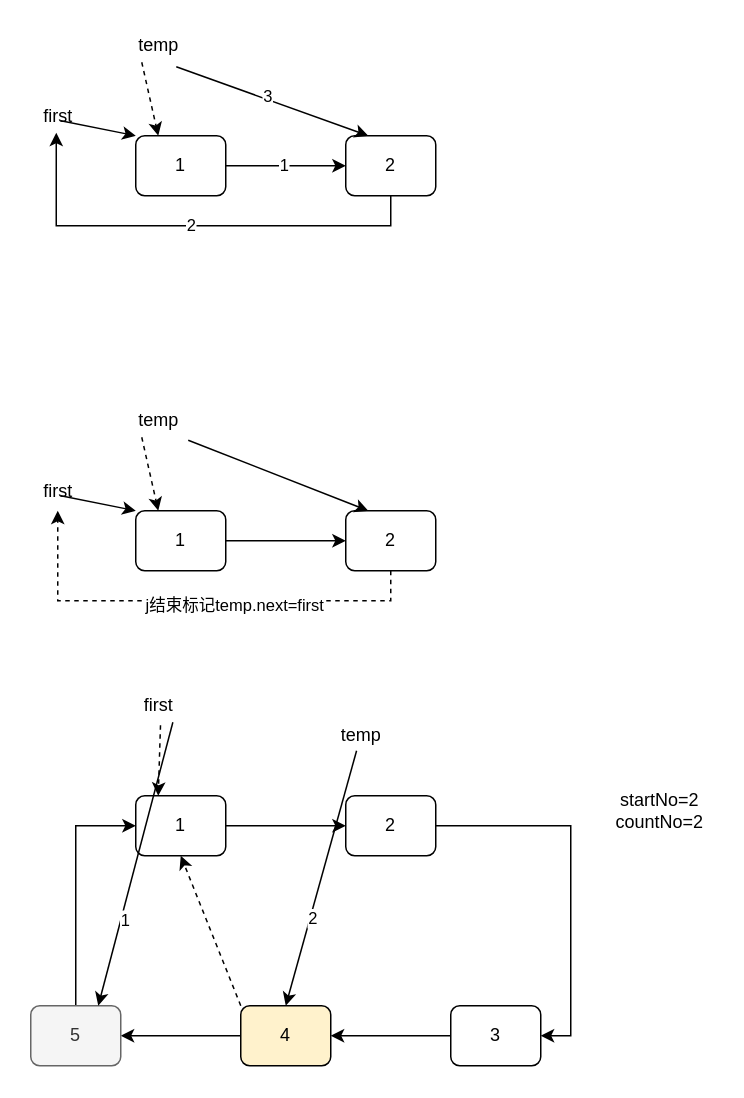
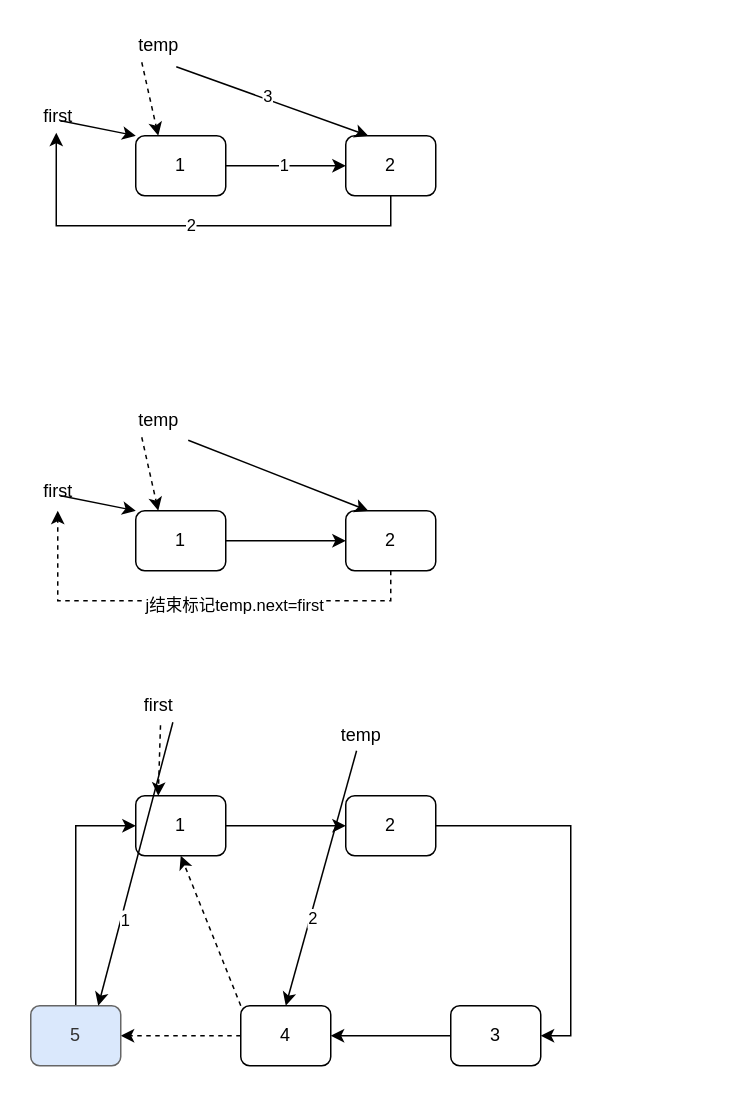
  <mxCell id="0" />
  <mxCell id="1" parent="0" />
  <mxCell id="2" value="" style="edgeStyle=orthogonalEdgeStyle;rounded=0;orthogonalLoop=1;jettySize=auto;html=1;" edge="1" parent="1" source="4" target="6"><mxGeometry relative="1" as="geometry" /></mxCell>
  <mxCell id="3" value="1" style="edgeLabel;html=1;align=center;verticalAlign=middle;resizable=0;points=[];" vertex="1" connectable="0" parent="2"><mxGeometry x="-0.05" y="1" relative="1" as="geometry"><mxPoint as="offset" /></mxGeometry></mxCell>
  <mxCell id="4" value="1" style="rounded=1;whiteSpace=wrap;html=1;" vertex="1" parent="1"><mxGeometry x="90" y="90" width="60" height="40" as="geometry" /></mxCell>
  <mxCell id="5" value="2" style="edgeStyle=orthogonalEdgeStyle;rounded=0;orthogonalLoop=1;jettySize=auto;html=1;exitX=0.5;exitY=1;exitDx=0;exitDy=0;entryX=0.467;entryY=1.05;entryDx=0;entryDy=0;entryPerimeter=0;" edge="1" parent="1" source="6" target="10"><mxGeometry relative="1" as="geometry" /></mxCell>
  <mxCell id="6" value="2" style="rounded=1;whiteSpace=wrap;html=1;" vertex="1" parent="1"><mxGeometry x="230" y="90" width="60" height="40" as="geometry" /></mxCell>
  <mxCell id="7" value="" style="endArrow=classic;html=1;entryX=0;entryY=0;entryDx=0;entryDy=0;" edge="1" parent="1" target="4"><mxGeometry width="50" height="50" relative="1" as="geometry"><mxPoint x="40" y="80" as="sourcePoint" /><mxPoint x="90" y="30" as="targetPoint" /></mxGeometry></mxCell>
  <mxCell id="8" value="" style="endArrow=classic;html=1;exitX=0.8;exitY=1.2;exitDx=0;exitDy=0;exitPerimeter=0;entryX=0.25;entryY=0;entryDx=0;entryDy=0;" edge="1" parent="1" source="11" target="6"><mxGeometry width="50" height="50" relative="1" as="geometry"><mxPoint x="220" y="50" as="sourcePoint" /><mxPoint x="230" y="90" as="targetPoint" /></mxGeometry></mxCell>
  <mxCell id="9" value="3" style="edgeLabel;html=1;align=center;verticalAlign=middle;resizable=0;points=[];" vertex="1" connectable="0" parent="8"><mxGeometry x="-0.056" y="2" relative="1" as="geometry"><mxPoint as="offset" /></mxGeometry></mxCell>
  <mxCell id="10" value="first" style="text;html=1;align=center;verticalAlign=middle;resizable=0;points=[];autosize=1;" vertex="1" parent="1"><mxGeometry x="23" y="67" width="30" height="20" as="geometry" /></mxCell>
  <mxCell id="11" value="temp" style="text;html=1;align=center;verticalAlign=middle;resizable=0;points=[];autosize=1;" vertex="1" parent="1"><mxGeometry x="85" y="20" width="40" height="20" as="geometry" /></mxCell>
  <mxCell id="12" value="" style="endArrow=classic;html=1;entryX=0.25;entryY=0;entryDx=0;entryDy=0;exitX=0.225;exitY=1.05;exitDx=0;exitDy=0;exitPerimeter=0;dashed=1;" edge="1" parent="1" source="11" target="4"><mxGeometry width="50" height="50" relative="1" as="geometry"><mxPoint x="50" y="90" as="sourcePoint" /><mxPoint x="100" y="100" as="targetPoint" /></mxGeometry></mxCell>
  <mxCell id="13" value="" style="edgeStyle=orthogonalEdgeStyle;rounded=0;orthogonalLoop=1;jettySize=auto;html=1;" edge="1" parent="1" source="14" target="17"><mxGeometry relative="1" as="geometry" /></mxCell>
  <mxCell id="14" value="1" style="rounded=1;whiteSpace=wrap;html=1;" vertex="1" parent="1"><mxGeometry x="90" y="340" width="60" height="40" as="geometry" /></mxCell>
  <mxCell id="15" style="edgeStyle=orthogonalEdgeStyle;rounded=0;orthogonalLoop=1;jettySize=auto;html=1;exitX=0.5;exitY=1;exitDx=0;exitDy=0;entryX=0.5;entryY=1.15;entryDx=0;entryDy=0;entryPerimeter=0;dashed=1;" edge="1" parent="1" source="17" target="19"><mxGeometry relative="1" as="geometry" /></mxCell>
  <mxCell id="16" value="j结束标记temp.next=first" style="edgeLabel;html=1;align=center;verticalAlign=middle;resizable=0;points=[];" vertex="1" connectable="0" parent="15"><mxGeometry x="-0.172" y="2" relative="1" as="geometry"><mxPoint as="offset" /></mxGeometry></mxCell>
  <mxCell id="17" value="2" style="rounded=1;whiteSpace=wrap;html=1;" vertex="1" parent="1"><mxGeometry x="230" y="340" width="60" height="40" as="geometry" /></mxCell>
  <mxCell id="18" value="" style="endArrow=classic;html=1;entryX=0;entryY=0;entryDx=0;entryDy=0;" edge="1" parent="1" target="14"><mxGeometry width="50" height="50" relative="1" as="geometry"><mxPoint x="40" y="330" as="sourcePoint" /><mxPoint x="90" y="280" as="targetPoint" /></mxGeometry></mxCell>
  <mxCell id="19" value="first" style="text;html=1;align=center;verticalAlign=middle;resizable=0;points=[];autosize=1;" vertex="1" parent="1"><mxGeometry x="23" y="317" width="30" height="20" as="geometry" /></mxCell>
  <mxCell id="20" value="temp" style="text;html=1;align=center;verticalAlign=middle;resizable=0;points=[];autosize=1;" vertex="1" parent="1"><mxGeometry x="85" y="270" width="40" height="20" as="geometry" /></mxCell>
  <mxCell id="21" value="" style="endArrow=classic;html=1;entryX=0.25;entryY=0;entryDx=0;entryDy=0;exitX=0.225;exitY=1.05;exitDx=0;exitDy=0;exitPerimeter=0;dashed=1;" edge="1" parent="1" source="20" target="14"><mxGeometry width="50" height="50" relative="1" as="geometry"><mxPoint x="50" y="340" as="sourcePoint" /><mxPoint x="100" y="350" as="targetPoint" /></mxGeometry></mxCell>
  <mxCell id="22" value="" style="endArrow=classic;html=1;entryX=0.25;entryY=0;entryDx=0;entryDy=0;exitX=1;exitY=1.15;exitDx=0;exitDy=0;exitPerimeter=0;" edge="1" parent="1" source="20" target="17"><mxGeometry width="50" height="50" relative="1" as="geometry"><mxPoint x="50" y="340" as="sourcePoint" /><mxPoint x="100" y="350" as="targetPoint" /></mxGeometry></mxCell>
  <mxCell id="23" value="" style="edgeStyle=orthogonalEdgeStyle;rounded=0;orthogonalLoop=1;jettySize=auto;html=1;" edge="1" parent="1" source="24" target="26"><mxGeometry relative="1" as="geometry" /></mxCell>
  <mxCell id="24" value="1" style="rounded=1;whiteSpace=wrap;html=1;" vertex="1" parent="1"><mxGeometry x="90" y="530" width="60" height="40" as="geometry" /></mxCell>
  <mxCell id="25" style="edgeStyle=orthogonalEdgeStyle;rounded=0;orthogonalLoop=1;jettySize=auto;html=1;exitX=1;exitY=0.5;exitDx=0;exitDy=0;entryX=1;entryY=0.5;entryDx=0;entryDy=0;" edge="1" parent="1" source="26" target="28"><mxGeometry relative="1" as="geometry" /></mxCell>
  <mxCell id="26" value="2" style="rounded=1;whiteSpace=wrap;html=1;" vertex="1" parent="1"><mxGeometry x="230" y="530" width="60" height="40" as="geometry" /></mxCell>
  <mxCell id="27" value="" style="edgeStyle=orthogonalEdgeStyle;rounded=0;orthogonalLoop=1;jettySize=auto;html=1;" edge="1" parent="1" source="28" target="31"><mxGeometry relative="1" as="geometry" /></mxCell>
  <mxCell id="28" value="3" style="rounded=1;whiteSpace=wrap;html=1;" vertex="1" parent="1"><mxGeometry x="300" y="670" width="60" height="40" as="geometry" /></mxCell>
- <mxCell id="29" value="" style="edgeStyle=orthogonalEdgeStyle;rounded=0;orthogonalLoop=1;jettySize=auto;html=1;" edge="1" parent="1" source="31" target="33"><mxGeometry relative="1" as="geometry" /></mxCell>
+ <mxCell id="29" value="" style="edgeStyle=orthogonalEdgeStyle;rounded=0;orthogonalLoop=1;jettySize=auto;html=1;dashed=1;" edge="1" parent="1" source="31" target="33"><mxGeometry relative="1" as="geometry" /></mxCell>
  <mxCell id="30" style="rounded=0;orthogonalLoop=1;jettySize=auto;html=1;exitX=0;exitY=0;exitDx=0;exitDy=0;entryX=0.5;entryY=1;entryDx=0;entryDy=0;dashed=1;" edge="1" parent="1" source="31" target="24"><mxGeometry relative="1" as="geometry" /></mxCell>
- <mxCell id="31" value="4" style="rounded=1;whiteSpace=wrap;html=1;fillColor=#fff2cc;" vertex="1" parent="1"><mxGeometry x="160" y="670" width="60" height="40" as="geometry" /></mxCell>
+ <mxCell id="31" value="4" style="rounded=1;whiteSpace=wrap;html=1;" vertex="1" parent="1"><mxGeometry x="160" y="670" width="60" height="40" as="geometry" /></mxCell>
  <mxCell id="32" value="" style="edgeStyle=orthogonalEdgeStyle;rounded=0;orthogonalLoop=1;jettySize=auto;html=1;entryX=0;entryY=0.5;entryDx=0;entryDy=0;exitX=0.5;exitY=0;exitDx=0;exitDy=0;" edge="1" parent="1" source="33" target="24"><mxGeometry relative="1" as="geometry"><mxPoint x="50" y="590" as="targetPoint" /></mxGeometry></mxCell>
- <mxCell id="33" value="5" style="rounded=1;whiteSpace=wrap;html=1;fillColor=#f5f5f5;strokeColor=#666666;fontColor=#333333;" vertex="1" parent="1"><mxGeometry x="20" y="670" width="60" height="40" as="geometry" /></mxCell>
+ <mxCell id="33" value="5" style="rounded=1;whiteSpace=wrap;html=1;fillColor=#dae8fc;strokeColor=#666666;fontColor=#333333;" vertex="1" parent="1"><mxGeometry x="20" y="670" width="60" height="40" as="geometry" /></mxCell>
  <mxCell id="34" value="" style="endArrow=classic;html=1;entryX=0.5;entryY=0;entryDx=0;entryDy=0;" edge="1" parent="1" target="31" source="36"><mxGeometry width="50" height="50" relative="1" as="geometry"><mxPoint x="40" y="520" as="sourcePoint" /><mxPoint x="90" y="470" as="targetPoint" /></mxGeometry></mxCell>
  <mxCell id="35" value="2" style="edgeLabel;html=1;align=center;verticalAlign=middle;resizable=0;points=[];" vertex="1" connectable="0" parent="34"><mxGeometry x="0.304" y="1" relative="1" as="geometry"><mxPoint as="offset" /></mxGeometry></mxCell>
  <mxCell id="36" value="temp" style="text;html=1;align=center;verticalAlign=middle;resizable=0;points=[];autosize=1;" vertex="1" parent="1"><mxGeometry x="220" y="480" width="40" height="20" as="geometry" /></mxCell>
  <mxCell id="37" value="first" style="text;html=1;align=center;verticalAlign=middle;resizable=0;points=[];autosize=1;" vertex="1" parent="1"><mxGeometry x="90" y="460" width="30" height="20" as="geometry" /></mxCell>
  <mxCell id="38" value="" style="endArrow=classic;html=1;entryX=0.25;entryY=0;entryDx=0;entryDy=0;exitX=0.55;exitY=1.15;exitDx=0;exitDy=0;exitPerimeter=0;dashed=1;" edge="1" parent="1" source="37" target="24"><mxGeometry width="50" height="50" relative="1" as="geometry"><mxPoint x="50" y="530" as="sourcePoint" /><mxPoint x="100" y="540" as="targetPoint" /></mxGeometry></mxCell>
- <mxCell id="39" value="startNo=2&lt;br&gt;countNo=2" style="text;html=1;align=center;verticalAlign=middle;resizable=0;points=[];autosize=1;" vertex="1" parent="1"><mxGeometry x="404" y="525" width="70" height="30" as="geometry" /></mxCell>
  <mxCell id="40" value="" style="endArrow=classic;html=1;entryX=0.75;entryY=0;entryDx=0;entryDy=0;exitX=0.825;exitY=1.05;exitDx=0;exitDy=0;exitPerimeter=0;" edge="1" parent="1" source="37" target="33"><mxGeometry width="50" height="50" relative="1" as="geometry"><mxPoint x="220" y="520" as="sourcePoint" /><mxPoint x="270" y="470" as="targetPoint" /></mxGeometry></mxCell>
  <mxCell id="41" value="1" style="edgeLabel;html=1;align=center;verticalAlign=middle;resizable=0;points=[];" vertex="1" connectable="0" parent="40"><mxGeometry x="0.382" y="2" relative="1" as="geometry"><mxPoint as="offset" /></mxGeometry></mxCell>
